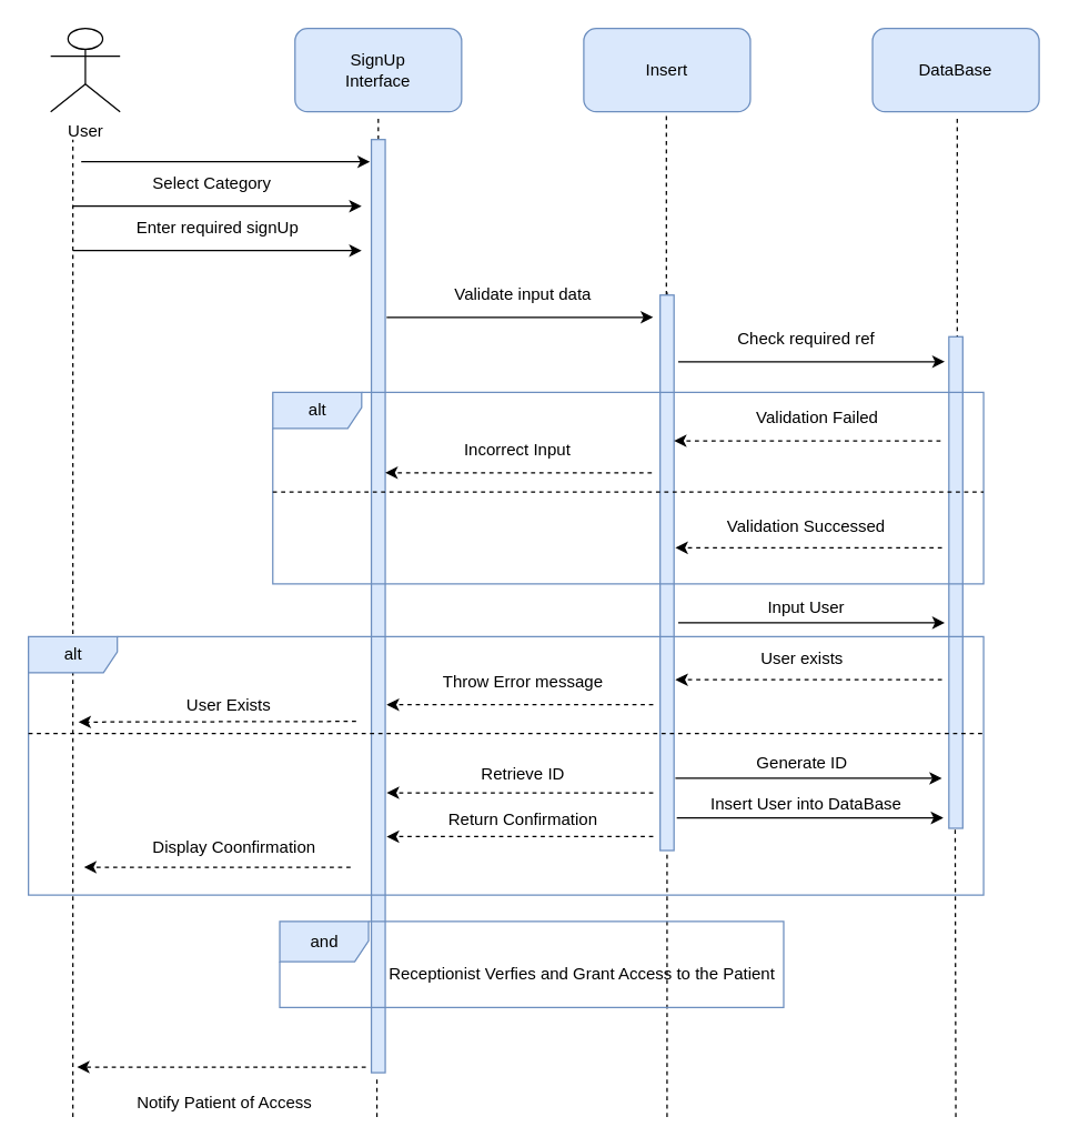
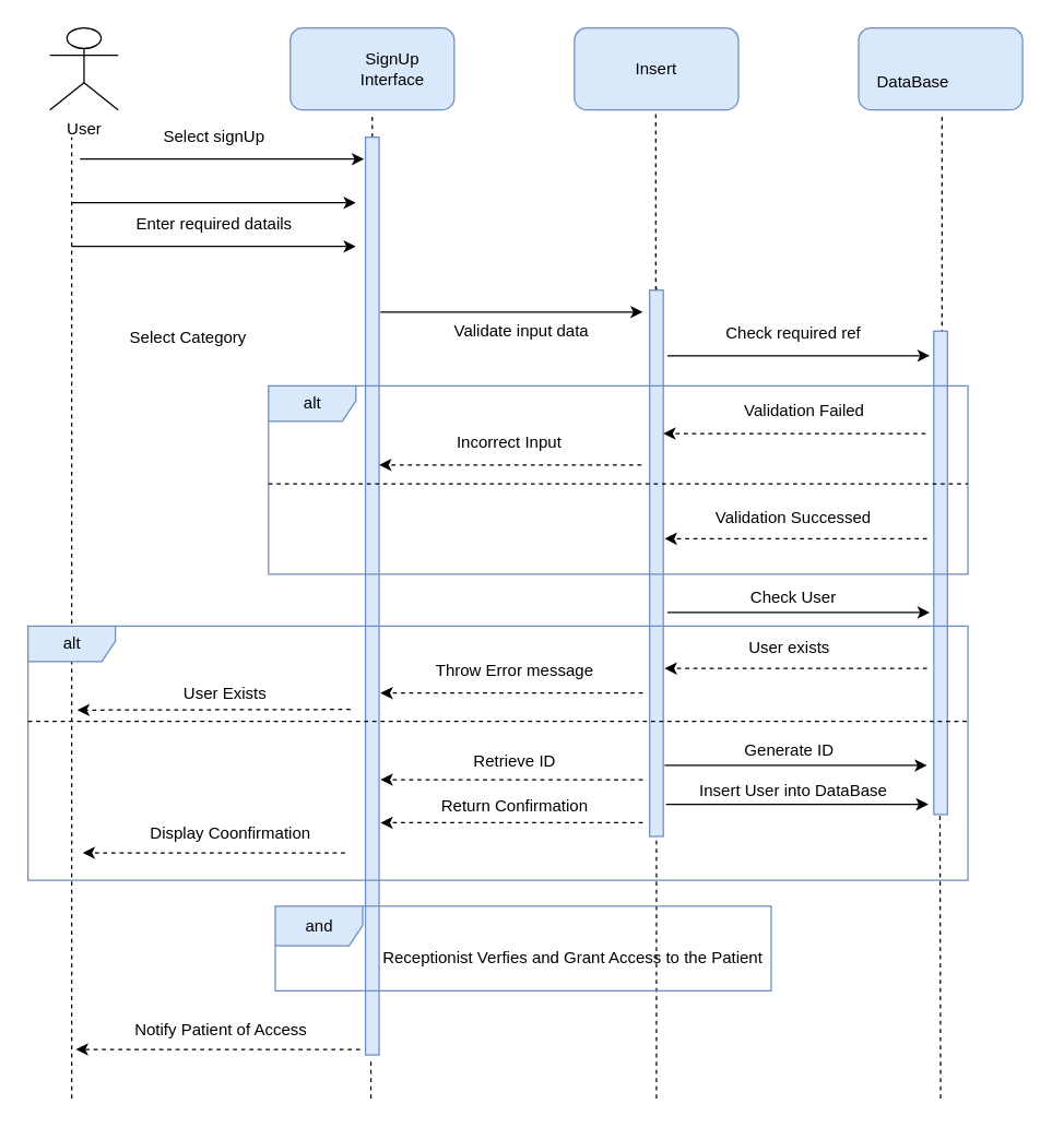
  <mxCell id="0" />
  <mxCell id="1" parent="0" />
  <mxCell id="2" value="User" style="shape=umlActor;verticalLabelPosition=bottom;verticalAlign=top;html=1;outlineConnect=0;" parent="1" vertex="1"><mxGeometry x="36" y="20" width="50" height="60" as="geometry" /></mxCell>
  <mxCell id="3" value="" style="endArrow=none;dashed=1;html=1;" parent="1" edge="1"><mxGeometry width="50" height="50" relative="1" as="geometry"><mxPoint x="52" y="804" as="sourcePoint" /><mxPoint x="52" y="100" as="targetPoint" /></mxGeometry></mxCell>
  <mxCell id="4" value="" style="rounded=1;whiteSpace=wrap;html=1;fillColor=#dae8fc;strokeColor=#6c8ebf;" parent="1" vertex="1"><mxGeometry x="212" y="20" width="120" height="60" as="geometry" /></mxCell>
  <mxCell id="5" value="" style="rounded=1;whiteSpace=wrap;html=1;fillColor=#dae8fc;strokeColor=#6c8ebf;" parent="1" vertex="1"><mxGeometry x="420" y="20" width="120" height="60" as="geometry" /></mxCell>
  <mxCell id="6" value="" style="rounded=1;whiteSpace=wrap;html=1;fillColor=#dae8fc;strokeColor=#6c8ebf;" parent="1" vertex="1"><mxGeometry x="628" y="20" width="120" height="60" as="geometry" /></mxCell>
  <mxCell id="7" value="" style="endArrow=none;dashed=1;html=1;startArrow=none;" parent="1" edge="1"><mxGeometry width="50" height="50" relative="1" as="geometry"><mxPoint x="272" y="100" as="sourcePoint" /><mxPoint x="272" y="84" as="targetPoint" /><Array as="points" /></mxGeometry></mxCell>
  <mxCell id="8" value="" style="endArrow=none;dashed=1;html=1;startArrow=none;" parent="1" source="49" edge="1"><mxGeometry width="50" height="50" relative="1" as="geometry"><mxPoint x="480" y="724" as="sourcePoint" /><mxPoint x="479.5" y="80" as="targetPoint" /><Array as="points" /></mxGeometry></mxCell>
  <mxCell id="9" value="" style="endArrow=none;dashed=1;html=1;startArrow=none;" parent="1" edge="1"><mxGeometry width="50" height="50" relative="1" as="geometry"><mxPoint x="689" y="244" as="sourcePoint" /><mxPoint x="689" y="82" as="targetPoint" /><Array as="points" /></mxGeometry></mxCell>
- <mxCell id="10" value="SignUp&lt;br&gt;Interface" style="text;html=1;strokeColor=none;fillColor=none;align=center;verticalAlign=middle;whiteSpace=wrap;rounded=0;" parent="1" vertex="1"><mxGeometry x="242" y="35" width="60" height="30" as="geometry" /></mxCell>
+ <mxCell id="10" value="SignUp&lt;br&gt;Interface" style="text;html=1;strokeColor=none;fillColor=none;align=center;verticalAlign=middle;whiteSpace=wrap;rounded=0;" parent="1" vertex="1"><mxGeometry x="257" y="35" width="60" height="30" as="geometry" /></mxCell>
  <mxCell id="11" value="Insert" style="text;html=1;strokeColor=none;fillColor=none;align=center;verticalAlign=middle;whiteSpace=wrap;rounded=0;" parent="1" vertex="1"><mxGeometry x="450" y="35" width="60" height="30" as="geometry" /></mxCell>
- <mxCell id="12" value="DataBase" style="text;html=1;strokeColor=none;fillColor=none;align=center;verticalAlign=middle;whiteSpace=wrap;rounded=0;" parent="1" vertex="1"><mxGeometry x="658" y="35" width="60" height="30" as="geometry" /></mxCell>
+ <mxCell id="12" value="DataBase" style="text;html=1;strokeColor=none;fillColor=none;align=center;verticalAlign=middle;whiteSpace=wrap;rounded=0;" parent="1" vertex="1"><mxGeometry x="638" y="45" width="60" height="30" as="geometry" /></mxCell>
  <mxCell id="13" value="" style="endArrow=classic;html=1;" parent="1" edge="1"><mxGeometry width="50" height="50" relative="1" as="geometry"><mxPoint x="58" y="116" as="sourcePoint" /><mxPoint x="266" y="116" as="targetPoint" /><Array as="points" /></mxGeometry></mxCell>
+ <mxCell id="14" value="Select signUp" style="text;html=1;align=center;verticalAlign=middle;resizable=0;points=[];autosize=1;strokeColor=none;fillColor=none;" parent="1" vertex="1"><mxGeometry x="100" y="84" width="112" height="32" as="geometry" /></mxCell>
  <mxCell id="15" value="" style="endArrow=classic;html=1;" parent="1" edge="1"><mxGeometry width="50" height="50" relative="1" as="geometry"><mxPoint x="52" y="148" as="sourcePoint" /><mxPoint x="260" y="148" as="targetPoint" /><Array as="points" /></mxGeometry></mxCell>
- <mxCell id="16" value="Select Category" style="text;html=1;align=center;verticalAlign=middle;resizable=0;points=[];autosize=1;strokeColor=none;fillColor=none;" parent="1" vertex="1"><mxGeometry x="96" y="116" width="112" height="32" as="geometry" /></mxCell>
+ <mxCell id="16" value="Select Category" style="text;html=1;align=center;verticalAlign=middle;resizable=0;points=[];autosize=1;strokeColor=none;fillColor=none;" parent="1" vertex="1"><mxGeometry x="81" y="231" width="112" height="32" as="geometry" /></mxCell>
  <mxCell id="17" value="" style="endArrow=classic;html=1;" parent="1" edge="1"><mxGeometry width="50" height="50" relative="1" as="geometry"><mxPoint x="52" y="180" as="sourcePoint" /><mxPoint x="260" y="180" as="targetPoint" /><Array as="points" /></mxGeometry></mxCell>
- <mxCell id="18" value="Enter required signUp" style="text;html=1;align=center;verticalAlign=middle;resizable=0;points=[];autosize=1;strokeColor=none;fillColor=none;" parent="1" vertex="1"><mxGeometry x="84" y="148" width="144" height="32" as="geometry" /></mxCell>
+ <mxCell id="18" value="Enter required datails" style="text;html=1;align=center;verticalAlign=middle;resizable=0;points=[];autosize=1;strokeColor=none;fillColor=none;" parent="1" vertex="1"><mxGeometry x="84" y="148" width="144" height="32" as="geometry" /></mxCell>
  <mxCell id="19" value="" style="edgeStyle=none;orthogonalLoop=1;jettySize=auto;html=1;" parent="1" edge="1"><mxGeometry width="100" relative="1" as="geometry"><mxPoint x="278" y="228" as="sourcePoint" /><mxPoint x="470" y="228" as="targetPoint" /><Array as="points" /></mxGeometry></mxCell>
- <mxCell id="20" value="Validate input data" style="text;html=1;align=center;verticalAlign=middle;resizable=0;points=[];autosize=1;strokeColor=none;fillColor=none;" parent="1" vertex="1"><mxGeometry x="312" y="196" width="128" height="32" as="geometry" /></mxCell>
+ <mxCell id="20" value="Validate input data" style="text;html=1;align=center;verticalAlign=middle;resizable=0;points=[];autosize=1;strokeColor=none;fillColor=none;" parent="1" vertex="1"><mxGeometry x="317" y="226" width="128" height="32" as="geometry" /></mxCell>
  <mxCell id="21" value="" style="edgeStyle=none;orthogonalLoop=1;jettySize=auto;html=1;" parent="1" edge="1"><mxGeometry width="100" relative="1" as="geometry"><mxPoint x="488" y="260" as="sourcePoint" /><mxPoint x="680" y="260" as="targetPoint" /><Array as="points"><mxPoint x="584" y="260" /></Array></mxGeometry></mxCell>
  <mxCell id="22" value="" style="edgeStyle=none;orthogonalLoop=1;jettySize=auto;html=1;dashed=1;" parent="1" edge="1"><mxGeometry width="100" relative="1" as="geometry"><mxPoint x="678" y="394" as="sourcePoint" /><mxPoint x="486" y="394" as="targetPoint" /><Array as="points" /></mxGeometry></mxCell>
  <mxCell id="23" value="Check required ref" style="text;html=1;align=center;verticalAlign=middle;resizable=0;points=[];autosize=1;strokeColor=none;fillColor=none;" parent="1" vertex="1"><mxGeometry x="508" y="228" width="144" height="32" as="geometry" /></mxCell>
  <mxCell id="24" value="Validation Successed" style="text;html=1;align=center;verticalAlign=middle;resizable=0;points=[];autosize=1;strokeColor=none;fillColor=none;" parent="1" vertex="1"><mxGeometry x="508" y="363" width="144" height="32" as="geometry" /></mxCell>
  <mxCell id="25" value="" style="edgeStyle=none;orthogonalLoop=1;jettySize=auto;html=1;" parent="1" edge="1"><mxGeometry width="100" relative="1" as="geometry"><mxPoint x="488" y="448" as="sourcePoint" /><mxPoint x="680" y="448" as="targetPoint" /><Array as="points" /></mxGeometry></mxCell>
- <mxCell id="26" value="Input User" style="text;html=1;align=center;verticalAlign=middle;resizable=0;points=[];autosize=1;strokeColor=none;fillColor=none;" parent="1" vertex="1"><mxGeometry x="532" y="421" width="96" height="32" as="geometry" /></mxCell>
+ <mxCell id="26" value="Check User" style="text;html=1;align=center;verticalAlign=middle;resizable=0;points=[];autosize=1;strokeColor=none;fillColor=none;" parent="1" vertex="1"><mxGeometry x="532" y="421" width="96" height="32" as="geometry" /></mxCell>
  <mxCell id="27" value="" style="edgeStyle=none;orthogonalLoop=1;jettySize=auto;html=1;dashed=1;" parent="1" edge="1"><mxGeometry width="100" relative="1" as="geometry"><mxPoint x="678" y="489" as="sourcePoint" /><mxPoint x="486" y="489" as="targetPoint" /><Array as="points" /></mxGeometry></mxCell>
  <mxCell id="28" value="User exists" style="text;html=1;align=center;verticalAlign=middle;resizable=0;points=[];autosize=1;strokeColor=none;fillColor=none;" parent="1" vertex="1"><mxGeometry x="529" y="458" width="96" height="32" as="geometry" /></mxCell>
  <mxCell id="29" value="" style="edgeStyle=none;orthogonalLoop=1;jettySize=auto;html=1;" parent="1" edge="1"><mxGeometry width="100" relative="1" as="geometry"><mxPoint x="486" y="560" as="sourcePoint" /><mxPoint x="678" y="560" as="targetPoint" /><Array as="points" /></mxGeometry></mxCell>
  <mxCell id="30" value="Generate ID" style="text;html=1;align=center;verticalAlign=middle;resizable=0;points=[];autosize=1;strokeColor=none;fillColor=none;" parent="1" vertex="1"><mxGeometry x="529" y="533" width="96" height="32" as="geometry" /></mxCell>
  <mxCell id="31" value="" style="edgeStyle=none;orthogonalLoop=1;jettySize=auto;html=1;" parent="1" edge="1"><mxGeometry width="100" relative="1" as="geometry"><mxPoint x="487" y="588.5" as="sourcePoint" /><mxPoint x="679" y="588.5" as="targetPoint" /><Array as="points" /></mxGeometry></mxCell>
  <mxCell id="32" value="Insert User into DataBase" style="text;html=1;align=center;verticalAlign=middle;resizable=0;points=[];autosize=1;strokeColor=none;fillColor=none;" parent="1" vertex="1"><mxGeometry x="492" y="563" width="176" height="32" as="geometry" /></mxCell>
  <mxCell id="33" value="" style="edgeStyle=none;orthogonalLoop=1;jettySize=auto;html=1;dashed=1;" parent="1" edge="1"><mxGeometry width="100" relative="1" as="geometry"><mxPoint x="470" y="570.5" as="sourcePoint" /><mxPoint x="278" y="570.5" as="targetPoint" /><Array as="points" /></mxGeometry></mxCell>
  <mxCell id="34" value="Retrieve ID" style="text;html=1;align=center;verticalAlign=middle;resizable=0;points=[];autosize=1;strokeColor=none;fillColor=none;" parent="1" vertex="1"><mxGeometry x="328" y="541" width="96" height="32" as="geometry" /></mxCell>
  <mxCell id="35" value="" style="edgeStyle=none;orthogonalLoop=1;jettySize=auto;html=1;dashed=1;" parent="1" edge="1"><mxGeometry width="100" relative="1" as="geometry"><mxPoint x="470" y="602" as="sourcePoint" /><mxPoint x="278" y="602" as="targetPoint" /><Array as="points" /></mxGeometry></mxCell>
  <mxCell id="36" value="Return Confirmation" style="text;html=1;align=center;verticalAlign=middle;resizable=0;points=[];autosize=1;strokeColor=none;fillColor=none;" parent="1" vertex="1"><mxGeometry x="304" y="574" width="144" height="32" as="geometry" /></mxCell>
  <mxCell id="37" value="" style="edgeStyle=none;orthogonalLoop=1;jettySize=auto;html=1;dashed=1;" parent="1" edge="1"><mxGeometry width="100" relative="1" as="geometry"><mxPoint x="252" y="624" as="sourcePoint" /><mxPoint x="60" y="624" as="targetPoint" /><Array as="points" /></mxGeometry></mxCell>
  <mxCell id="38" value="Display Coonfirmation" style="text;html=1;align=center;verticalAlign=middle;resizable=0;points=[];autosize=1;strokeColor=none;fillColor=none;" parent="1" vertex="1"><mxGeometry x="96" y="594" width="144" height="32" as="geometry" /></mxCell>
  <mxCell id="39" value="" style="endArrow=none;dashed=1;html=1;" parent="1" edge="1"><mxGeometry width="50" height="50" relative="1" as="geometry"><mxPoint x="688" y="804" as="sourcePoint" /><mxPoint x="687.5" y="590" as="targetPoint" /><Array as="points" /></mxGeometry></mxCell>
  <mxCell id="40" style="edgeStyle=none;html=1;exitX=0.5;exitY=0;exitDx=0;exitDy=0;" parent="1" edge="1"><mxGeometry relative="1" as="geometry"><mxPoint x="480" y="276" as="targetPoint" /><mxPoint x="480" y="210" as="sourcePoint" /></mxGeometry></mxCell>
  <mxCell id="41" value="" style="endArrow=none;dashed=1;html=1;startArrow=none;" parent="1" edge="1"><mxGeometry width="50" height="50" relative="1" as="geometry"><mxPoint x="272" y="756" as="sourcePoint" /><mxPoint x="272" y="660" as="targetPoint" /><Array as="points" /></mxGeometry></mxCell>
  <mxCell id="42" value="" style="edgeStyle=none;orthogonalLoop=1;jettySize=auto;html=1;dashed=1;" parent="1" edge="1"><mxGeometry width="100" relative="1" as="geometry"><mxPoint x="470" y="507" as="sourcePoint" /><mxPoint x="278" y="507" as="targetPoint" /><Array as="points" /></mxGeometry></mxCell>
  <mxCell id="43" value="Throw Error message" style="text;html=1;align=center;verticalAlign=middle;resizable=0;points=[];autosize=1;strokeColor=none;fillColor=none;" parent="1" vertex="1"><mxGeometry x="304" y="475" width="144" height="32" as="geometry" /></mxCell>
  <mxCell id="44" value="" style="edgeStyle=none;orthogonalLoop=1;jettySize=auto;html=1;dashed=1;" parent="1" edge="1"><mxGeometry width="100" relative="1" as="geometry"><mxPoint x="256" y="519" as="sourcePoint" /><mxPoint x="56" y="519.5" as="targetPoint" /><Array as="points" /></mxGeometry></mxCell>
  <mxCell id="45" value="User Exists" style="text;html=1;align=center;verticalAlign=middle;resizable=0;points=[];autosize=1;strokeColor=none;fillColor=none;" parent="1" vertex="1"><mxGeometry x="116" y="492" width="96" height="32" as="geometry" /></mxCell>
  <mxCell id="46" value="" style="endArrow=none;dashed=1;html=1;startArrow=none;" parent="1" edge="1"><mxGeometry width="50" height="50" relative="1" as="geometry"><mxPoint x="687" y="244" as="sourcePoint" /><mxPoint x="687" y="244" as="targetPoint" /><Array as="points" /></mxGeometry></mxCell>
  <mxCell id="47" value="" style="html=1;points=[];perimeter=orthogonalPerimeter;fillColor=#dae8fc;strokeColor=#6c8ebf;" parent="1" vertex="1"><mxGeometry x="683" y="242" width="10" height="354" as="geometry" /></mxCell>
  <mxCell id="48" value="" style="endArrow=none;dashed=1;html=1;" parent="1" target="49" edge="1"><mxGeometry width="50" height="50" relative="1" as="geometry"><mxPoint x="480" y="804" as="sourcePoint" /><mxPoint x="479.5" y="80" as="targetPoint" /><Array as="points" /></mxGeometry></mxCell>
  <mxCell id="49" value="" style="html=1;points=[];perimeter=orthogonalPerimeter;fillColor=#dae8fc;strokeColor=#6c8ebf;" parent="1" vertex="1"><mxGeometry x="475" y="212" width="10" height="400" as="geometry" /></mxCell>
  <mxCell id="50" value="" style="html=1;points=[];perimeter=orthogonalPerimeter;fillColor=#dae8fc;strokeColor=#6c8ebf;" parent="1" vertex="1"><mxGeometry x="267" y="100" width="10" height="672" as="geometry" /></mxCell>
  <mxCell id="51" value="" style="edgeStyle=none;orthogonalLoop=1;jettySize=auto;html=1;dashed=1;" parent="1" edge="1"><mxGeometry width="100" relative="1" as="geometry"><mxPoint x="677" y="317" as="sourcePoint" /><mxPoint x="485" y="317" as="targetPoint" /><Array as="points" /></mxGeometry></mxCell>
  <mxCell id="52" value="Validation Failed" style="text;html=1;align=center;verticalAlign=middle;resizable=0;points=[];autosize=1;strokeColor=none;fillColor=none;" parent="1" vertex="1"><mxGeometry x="524" y="285" width="128" height="32" as="geometry" /></mxCell>
  <mxCell id="53" value="" style="edgeStyle=none;orthogonalLoop=1;jettySize=auto;html=1;dashed=1;" parent="1" edge="1"><mxGeometry width="100" relative="1" as="geometry"><mxPoint x="469" y="340" as="sourcePoint" /><mxPoint x="277" y="340" as="targetPoint" /><Array as="points" /></mxGeometry></mxCell>
  <mxCell id="54" value="Incorrect Input" style="text;html=1;align=center;verticalAlign=middle;resizable=0;points=[];autosize=1;strokeColor=none;fillColor=none;" parent="1" vertex="1"><mxGeometry x="316" y="308" width="112" height="32" as="geometry" /></mxCell>
  <mxCell id="55" value="alt" style="shape=umlFrame;tabWidth=110;tabHeight=30;tabPosition=left;html=1;boundedLbl=1;labelInHeader=1;width=64;height=26;fillColor=#dae8fc;strokeColor=#6c8ebf;" parent="1" vertex="1"><mxGeometry x="196" y="282" width="512" height="138" as="geometry" /></mxCell>
  <mxCell id="56" value="" style="line;strokeWidth=1;dashed=1;labelPosition=center;verticalLabelPosition=bottom;align=left;verticalAlign=top;spacingLeft=20;spacingTop=15;" parent="55" vertex="1"><mxGeometry y="69" width="512" height="5.52" as="geometry" /></mxCell>
  <mxCell id="57" value="alt" style="shape=umlFrame;tabWidth=110;tabHeight=30;tabPosition=left;html=1;boundedLbl=1;labelInHeader=1;width=64;height=26;fillColor=#dae8fc;strokeColor=#6c8ebf;" parent="1" vertex="1"><mxGeometry x="20" y="458" width="688" height="186" as="geometry" /></mxCell>
  <mxCell id="58" value="" style="line;strokeWidth=1;dashed=1;labelPosition=center;verticalLabelPosition=bottom;align=left;verticalAlign=top;spacingLeft=20;spacingTop=15;" parent="57" vertex="1"><mxGeometry y="66" width="688" height="7.44" as="geometry" /></mxCell>
  <mxCell id="59" value="and" style="shape=umlFrame;tabPosition=left;html=1;boundedLbl=1;labelInHeader=1;width=64;height=29;fillColor=#dae8fc;strokeColor=#6c8ebf;" parent="1" vertex="1"><mxGeometry x="201" y="663" width="363" height="62" as="geometry" /></mxCell>
  <mxCell id="60" value="Receptionist Verfies and Grant Access to the Patient" style="text;align=center;" parent="59" vertex="1"><mxGeometry width="100" height="48" relative="1" as="geometry"><mxPoint x="168" y="24" as="offset" /></mxGeometry></mxCell>
  <mxCell id="61" value="" style="endArrow=classic;html=1;dashed=1;" parent="1" edge="1"><mxGeometry width="50" height="50" relative="1" as="geometry"><mxPoint x="263" y="768" as="sourcePoint" /><mxPoint x="55" y="768" as="targetPoint" /></mxGeometry></mxCell>
- <mxCell id="62" value="Notify Patient of Access" style="text;html=1;align=center;verticalAlign=middle;resizable=0;points=[];autosize=1;strokeColor=none;fillColor=none;" parent="1" vertex="1"><mxGeometry x="81" y="778" width="160" height="32" as="geometry" /></mxCell>
+ <mxCell id="62" value="Notify Patient of Access" style="text;html=1;align=center;verticalAlign=middle;resizable=0;points=[];autosize=1;strokeColor=none;fillColor=none;" parent="1" vertex="1"><mxGeometry x="81" y="738" width="160" height="32" as="geometry" /></mxCell>
  <mxCell id="63" value="" style="endArrow=none;dashed=1;html=1;entryX=0.533;entryY=0.657;entryDx=0;entryDy=0;entryPerimeter=0;" parent="1" edge="1"><mxGeometry width="50" height="50" relative="1" as="geometry"><mxPoint x="271" y="804" as="sourcePoint" /><mxPoint x="270.99" y="775.71" as="targetPoint" /><Array as="points" /></mxGeometry></mxCell>
